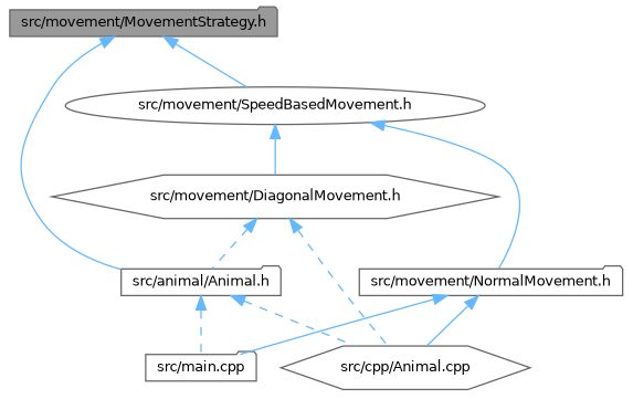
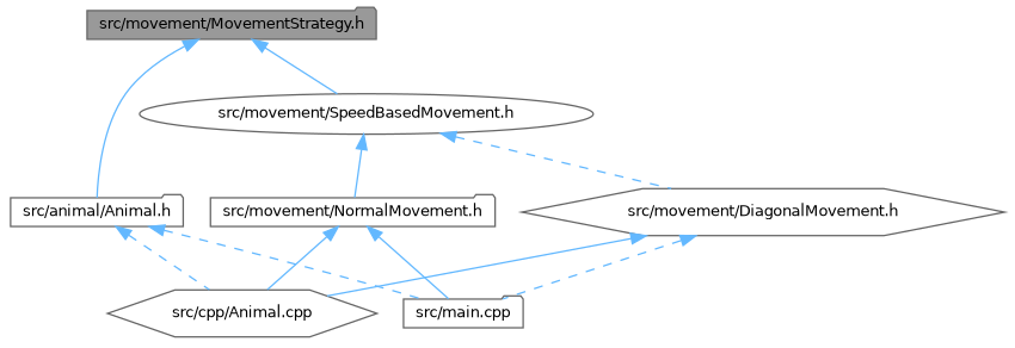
  digraph {
    node [color=grey40 fillcolor=white fontname=Helvetica fontsize=10 shape=folder style=filled]
    edge [color=steelblue1 dir=back fontname=Helvetica fontsize=10 labelfontname=Helvetica labelfontsize=10 style=solid]
    n1 [color=gray40 fillcolor=grey60 fontcolor=black height=0.2 label="src/movement/MovementStrategy.h" width=0.4]
    n2 [height=0.2 label="src/animal/Animal.h" width=0.4]
    n3 [height=0.2 label="src/movement/SpeedBasedMovement.h" shape=ellipse width=0.4]
    n4 [height=0.2 label="src/cpp/Animal.cpp" shape=hexagon width=0.4]
    n5 [height=0.2 label="src/main.cpp" width=0.4]
    n6 [height=0.2 label="src/movement/DiagonalMovement.h" shape=hexagon width=0.4]
    n7 [height=0.2 label="src/movement/NormalMovement.h" width=0.4]
    n1 -> n2
    n1 -> n3
    n2 -> n4 [style=dashed]
    n2 -> n5 [style=dashed]
-   n3 -> n6
+   n3 -> n6 [style=dashed]
    n3 -> n7
-   n6 -> n4 [style=dashed]
-   n6 -> n2 [style=dashed]
+   n6 -> n4
+   n6 -> n5 [style=dashed]
    n7 -> n4
    n7 -> n5
  }
